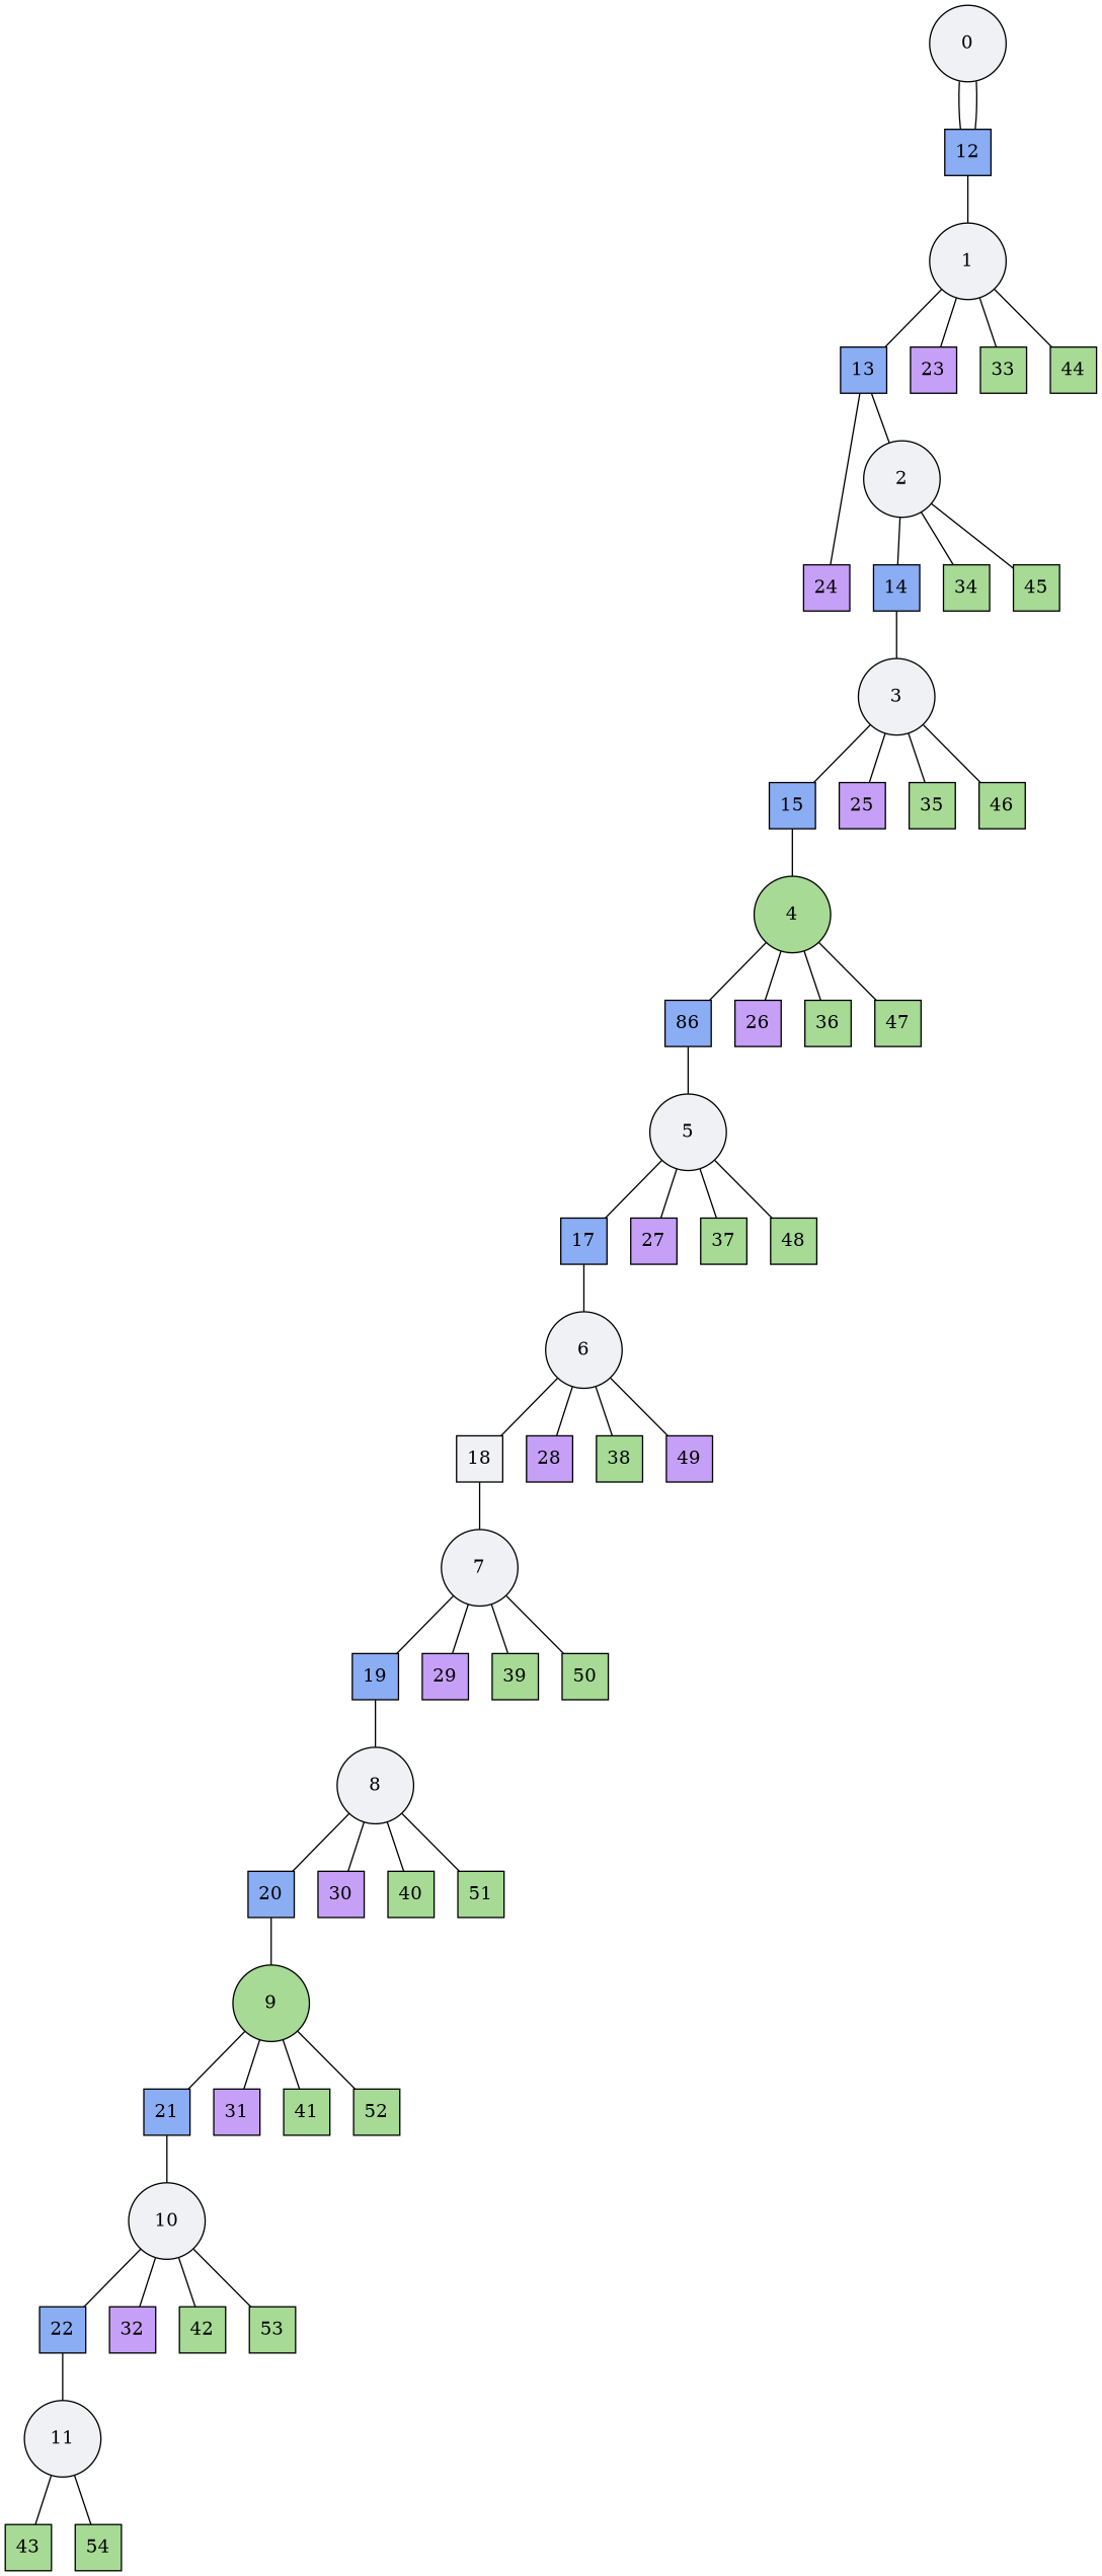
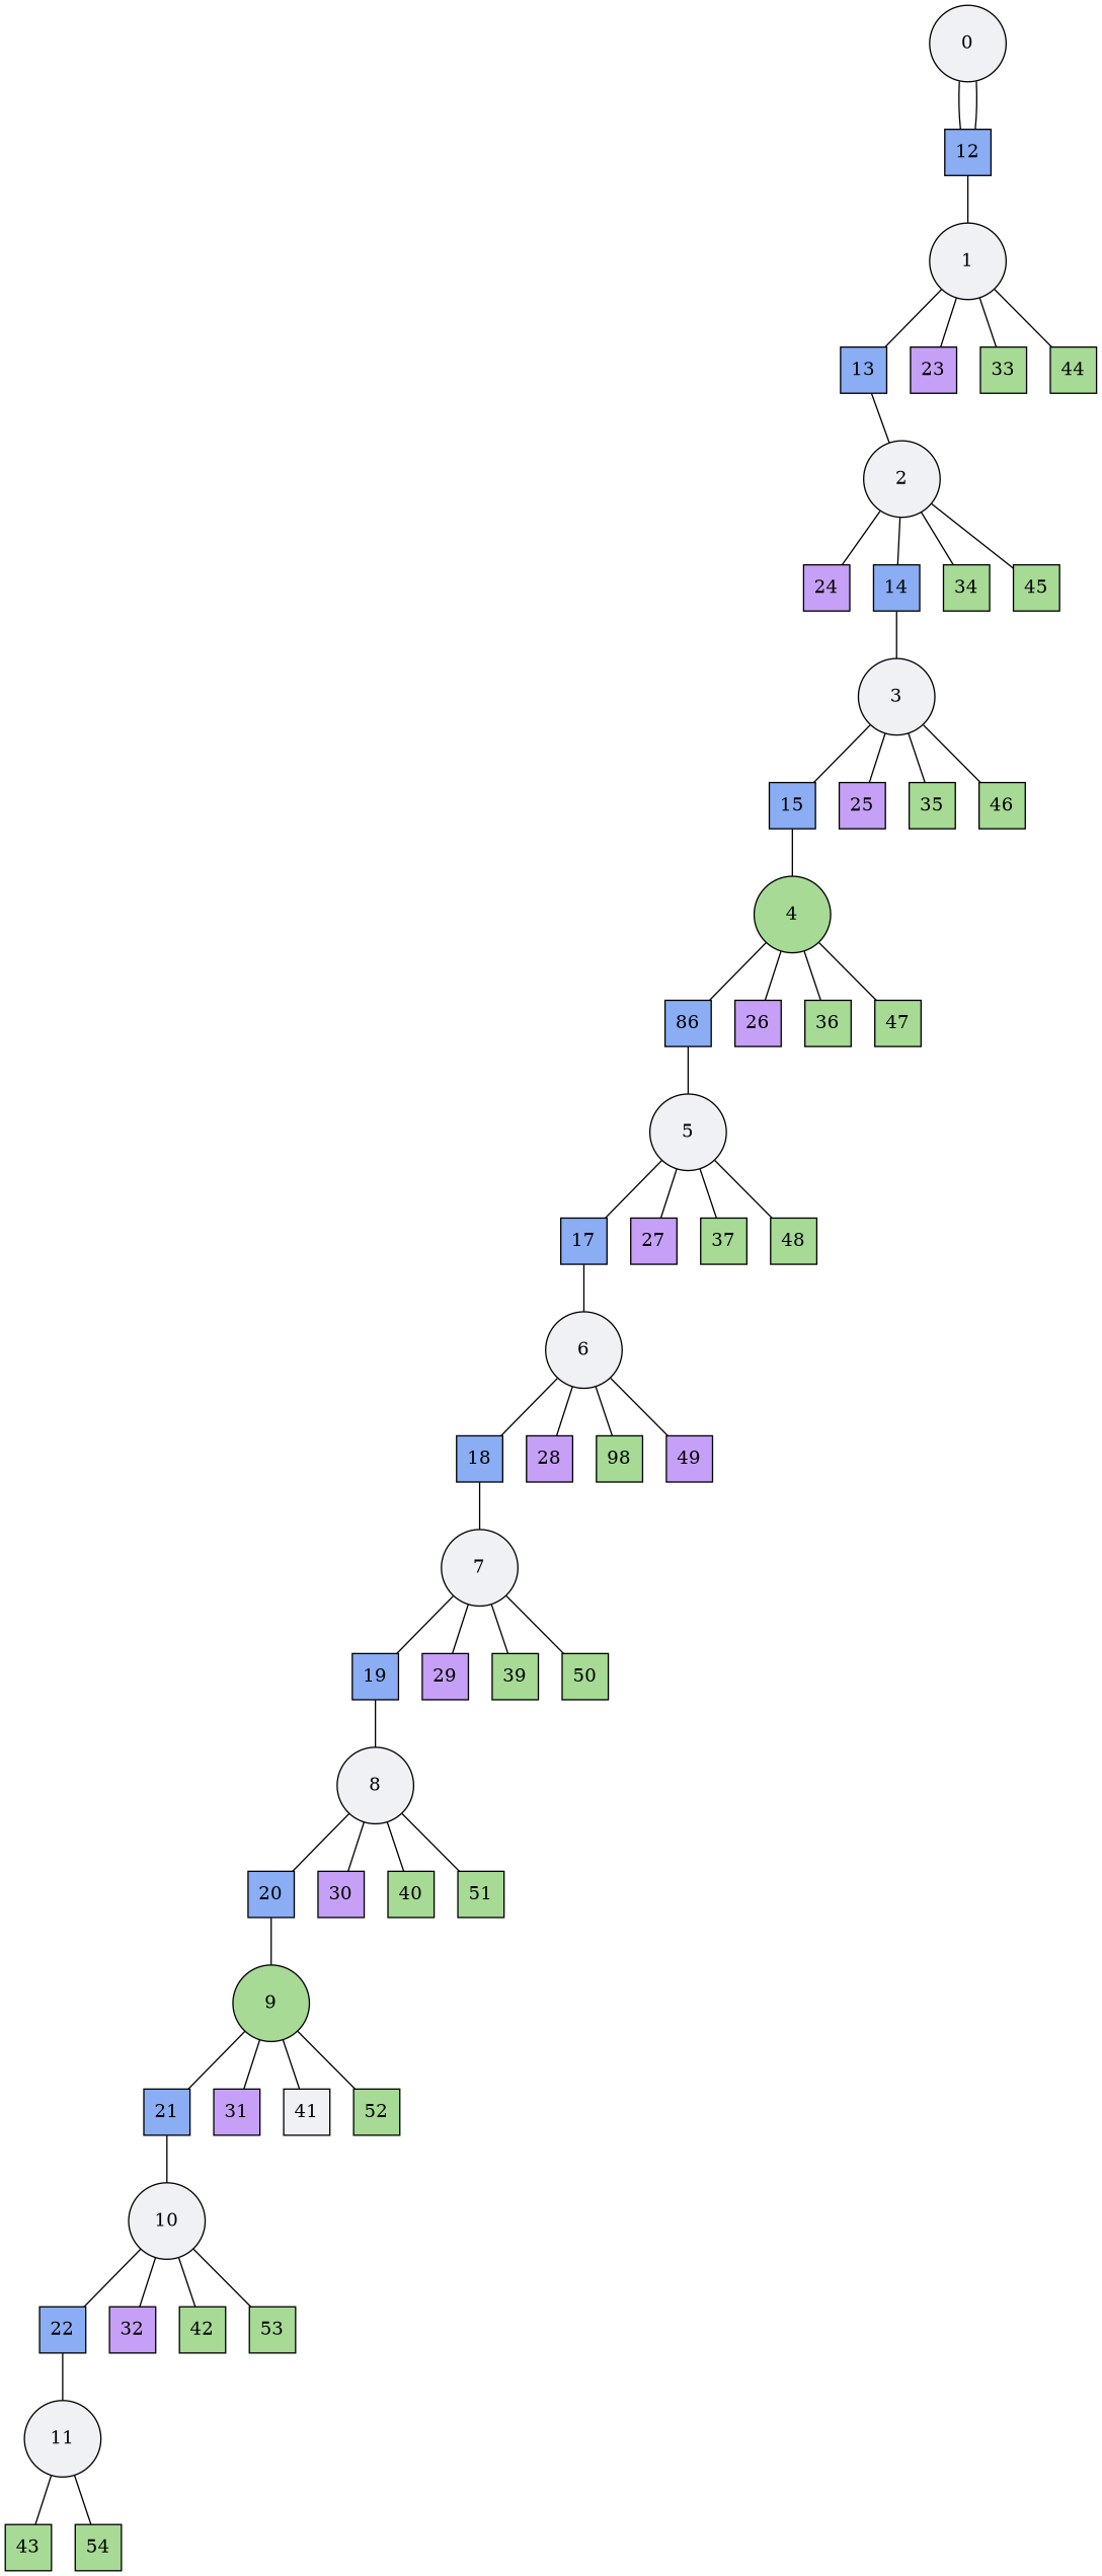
  graph {
    node [fillcolor="#a6da95" shape=square style=filled]
    0 [fillcolor="#eff1f5" shape=circle width=0.8]
    12 [fillcolor="#8aadf4" width=0.2]
    1 [fillcolor="#eff1f5" shape=circle width=0.8]
    13 [fillcolor="#8aadf4" width=0.2]
    23 [fillcolor="#c6a0f6" width=0.2]
    33 [width=0.2]
    44 [width=0.2]
    2 [fillcolor="#eff1f5" shape=circle width=0.8]
    14 [fillcolor="#8aadf4" width=0.2]
    24 [fillcolor="#c6a0f6" width=0.2]
    34 [width=0.2]
    45 [width=0.2]
    3 [fillcolor="#eff1f5" shape=circle width=0.8]
    15 [fillcolor="#8aadf4" width=0.2]
    25 [fillcolor="#c6a0f6" width=0.2]
    35 [width=0.2]
    46 [width=0.2]
    4 [shape=circle width=0.8]
    n19 [fillcolor="#8aadf4" label=86 width=0.2]
    26 [fillcolor="#c6a0f6" width=0.2]
    36 [width=0.2]
    47 [width=0.2]
    5 [fillcolor="#eff1f5" shape=circle width=0.8]
    17 [fillcolor="#8aadf4" width=0.2]
    27 [fillcolor="#c6a0f6" width=0.2]
    37 [width=0.2]
    48 [width=0.2]
    6 [fillcolor="#eff1f5" shape=circle width=0.8]
-   18 [fillcolor="#eff1f5" width=0.2]
+   18 [fillcolor="#8aadf4" width=0.2]
    28 [fillcolor="#c6a0f6" width=0.2]
-   38 [width=0.2]
+   38 [width=0.2 label=98]
    49 [fillcolor="#c6a0f6" width=0.2]
    7 [fillcolor="#eff1f5" shape=circle width=0.8]
    19 [fillcolor="#8aadf4" width=0.2]
    29 [fillcolor="#c6a0f6" width=0.2]
    39 [width=0.2]
    50 [width=0.2]
    8 [fillcolor="#eff1f5" shape=circle width=0.8]
    20 [fillcolor="#8aadf4" width=0.2]
    30 [fillcolor="#c6a0f6" width=0.2]
    40 [width=0.2]
    51 [width=0.2]
    9 [shape=circle width=0.8]
    21 [fillcolor="#8aadf4" width=0.2]
    31 [fillcolor="#c6a0f6" width=0.2]
-   41 [width=0.2]
+   41 [fillcolor="#eff1f5" width=0.2]
    52 [width=0.2]
    10 [fillcolor="#eff1f5" shape=circle width=0.8]
    22 [fillcolor="#8aadf4" width=0.2]
    32 [fillcolor="#c6a0f6" width=0.2]
    42 [width=0.2]
    53 [width=0.2]
    11 [fillcolor="#eff1f5" shape=circle width=0.8]
    43 [width=0.2]
    54 [width=0.2]
    0 -- 12
    12 -- 0
    12 -- 1
    1 -- 13
    1 -- 23
    1 -- 33
    1 -- 44
    13 -- 2
    2 -- 14
-   13 -- 24
+   2 -- 24
    2 -- 34
    2 -- 45
    14 -- 3
    3 -- 15
    3 -- 25
    3 -- 35
    3 -- 46
    15 -- 4
    4 -- n19
    4 -- 26
    4 -- 36
    4 -- 47
    n19 -- 5
    5 -- 17
    5 -- 27
    5 -- 37
    5 -- 48
    17 -- 6
    6 -- 18
    6 -- 28
    6 -- 38
    6 -- 49
    18 -- 7
    7 -- 19
    7 -- 29
    7 -- 39
    7 -- 50
    19 -- 8
    8 -- 20
    8 -- 30
    8 -- 40
    8 -- 51
    20 -- 9
    9 -- 21
    9 -- 31
    9 -- 41
    9 -- 52
    21 -- 10
    10 -- 22
    10 -- 32
    10 -- 42
    10 -- 53
    22 -- 11
    11 -- 43
    11 -- 54
  }
